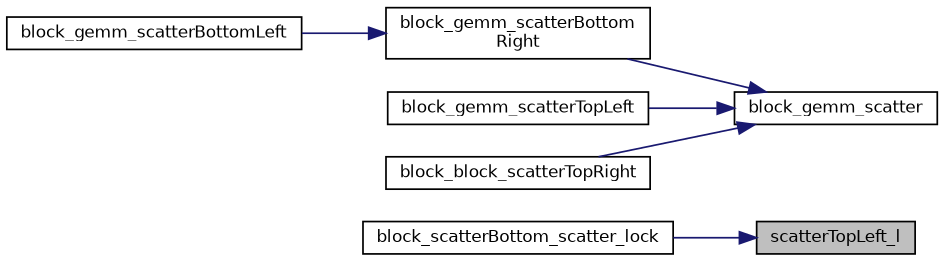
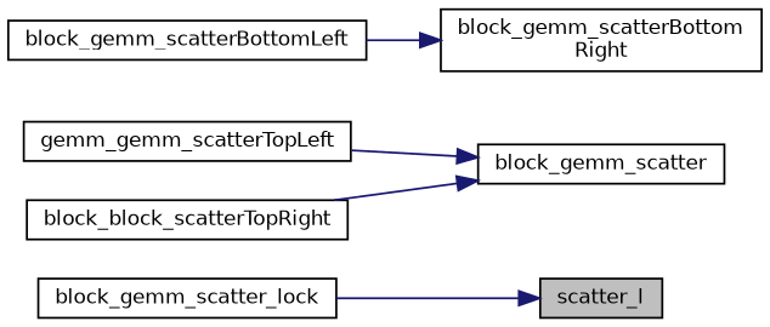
  digraph {
    rankdir=RL
    node [color=black fillcolor=white fontname=Helvetica fontsize=10 shape=record style=filled]
    edge [color=midnightblue dir=back fontname=Helvetica fontsize=10 labelfontname=Helvetica labelfontsize=10 style=solid]
-   n1 [fillcolor=grey75 fontcolor=black height=0.2 label=scatterTopLeft_l width=0.4]
-   n2 [height=0.2 label=block_scatterBottom_scatter_lock width=0.4]
+   n1 [fillcolor=grey75 fontcolor=black height=0.2 label=scatter_l width=0.4]
+   n2 [height=0.2 label=block_gemm_scatter_lock width=0.4]
    n3 [height=0.2 label=block_gemm_scatter width=0.4]
    n4 [height=0.2 label="block_gemm_scatterBottom\lRight" width=0.4]
-   n5 [height=0.2 label=block_gemm_scatterTopLeft width=0.4]
+   n5 [height=0.2 label=gemm_gemm_scatterTopLeft width=0.4]
    n6 [height=0.2 label=block_block_scatterTopRight width=0.4]
    n7 [height=0.2 label=block_gemm_scatterBottomLeft width=0.4]
    n1 -> n2
-   n3 -> n4
    n3 -> n5
    n3 -> n6
    n4 -> n7
  }
